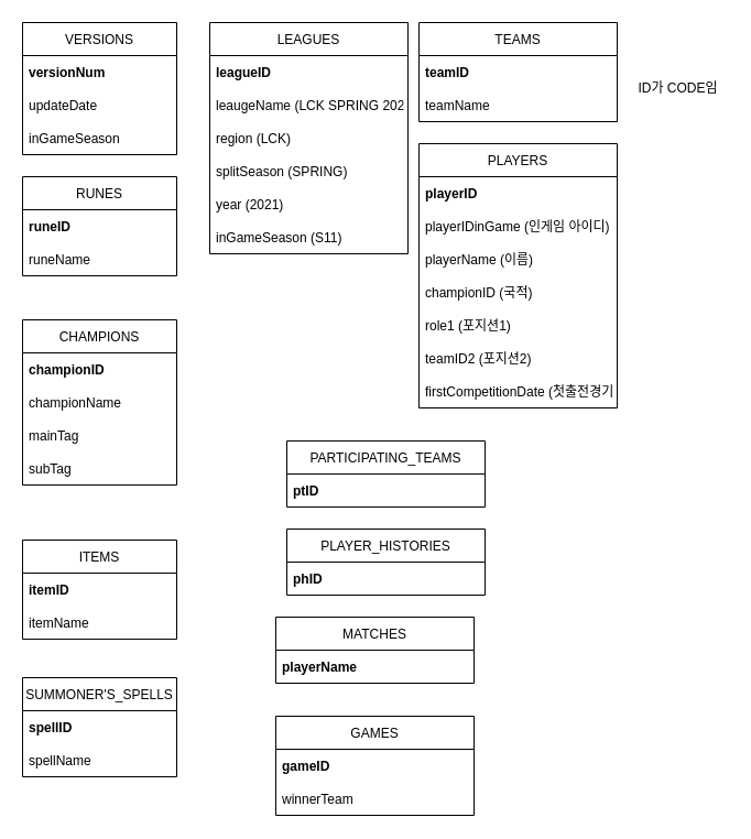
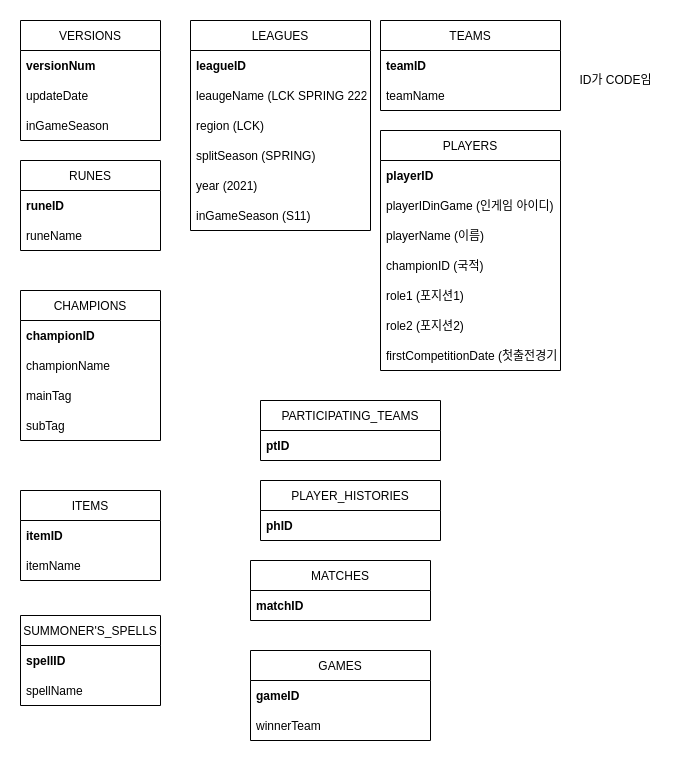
  <mxCell id="0" />
  <mxCell id="1" parent="0" />
  <mxCell id="2" value="RUNES" style="swimlane;fontStyle=0;childLayout=stackLayout;horizontal=1;startSize=30;horizontalStack=0;resizeParent=1;resizeParentMax=0;resizeLast=0;collapsible=1;marginBottom=0;" vertex="1" parent="1"><mxGeometry x="20" y="160" width="140" height="90" as="geometry"><mxRectangle x="120" y="80" width="50" height="30" as="alternateBounds" /></mxGeometry></mxCell>
  <mxCell id="3" value="runeID" style="text;strokeColor=none;fillColor=none;align=left;verticalAlign=middle;spacingLeft=4;spacingRight=4;overflow=hidden;points=[[0,0.5],[1,0.5]];portConstraint=eastwest;rotatable=0;fontStyle=1" vertex="1" parent="2"><mxGeometry y="30" width="140" height="30" as="geometry" /></mxCell>
  <mxCell id="4" value="runeName" style="text;strokeColor=none;fillColor=none;align=left;verticalAlign=middle;spacingLeft=4;spacingRight=4;overflow=hidden;points=[[0,0.5],[1,0.5]];portConstraint=eastwest;rotatable=0;" vertex="1" parent="2"><mxGeometry y="60" width="140" height="30" as="geometry" /></mxCell>
  <mxCell id="5" value="CHAMPIONS" style="swimlane;fontStyle=0;childLayout=stackLayout;horizontal=1;startSize=30;horizontalStack=0;resizeParent=1;resizeParentMax=0;resizeLast=0;collapsible=1;marginBottom=0;" vertex="1" parent="1"><mxGeometry x="20" y="290" width="140" height="150" as="geometry"><mxRectangle x="120" y="80" width="50" height="30" as="alternateBounds" /></mxGeometry></mxCell>
  <mxCell id="6" value="championID" style="text;strokeColor=none;fillColor=none;align=left;verticalAlign=middle;spacingLeft=4;spacingRight=4;overflow=hidden;points=[[0,0.5],[1,0.5]];portConstraint=eastwest;rotatable=0;fontStyle=1" vertex="1" parent="5"><mxGeometry y="30" width="140" height="30" as="geometry" /></mxCell>
  <mxCell id="7" value="championName" style="text;strokeColor=none;fillColor=none;align=left;verticalAlign=middle;spacingLeft=4;spacingRight=4;overflow=hidden;points=[[0,0.5],[1,0.5]];portConstraint=eastwest;rotatable=0;" vertex="1" parent="5"><mxGeometry y="60" width="140" height="30" as="geometry" /></mxCell>
  <mxCell id="8" value="mainTag" style="text;strokeColor=none;fillColor=none;align=left;verticalAlign=middle;spacingLeft=4;spacingRight=4;overflow=hidden;points=[[0,0.5],[1,0.5]];portConstraint=eastwest;rotatable=0;" vertex="1" parent="5"><mxGeometry y="90" width="140" height="30" as="geometry" /></mxCell>
  <mxCell id="9" value="subTag" style="text;strokeColor=none;fillColor=none;align=left;verticalAlign=middle;spacingLeft=4;spacingRight=4;overflow=hidden;points=[[0,0.5],[1,0.5]];portConstraint=eastwest;rotatable=0;" vertex="1" parent="5"><mxGeometry y="120" width="140" height="30" as="geometry" /></mxCell>
  <mxCell id="10" value="ITEMS" style="swimlane;fontStyle=0;childLayout=stackLayout;horizontal=1;startSize=30;horizontalStack=0;resizeParent=1;resizeParentMax=0;resizeLast=0;collapsible=1;marginBottom=0;" vertex="1" parent="1"><mxGeometry x="20" y="490" width="140" height="90" as="geometry"><mxRectangle x="120" y="80" width="50" height="30" as="alternateBounds" /></mxGeometry></mxCell>
  <mxCell id="11" value="itemID" style="text;strokeColor=none;fillColor=none;align=left;verticalAlign=middle;spacingLeft=4;spacingRight=4;overflow=hidden;points=[[0,0.5],[1,0.5]];portConstraint=eastwest;rotatable=0;fontStyle=1" vertex="1" parent="10"><mxGeometry y="30" width="140" height="30" as="geometry" /></mxCell>
  <mxCell id="12" value="itemName" style="text;strokeColor=none;fillColor=none;align=left;verticalAlign=middle;spacingLeft=4;spacingRight=4;overflow=hidden;points=[[0,0.5],[1,0.5]];portConstraint=eastwest;rotatable=0;" vertex="1" parent="10"><mxGeometry y="60" width="140" height="30" as="geometry" /></mxCell>
  <mxCell id="13" value="SUMMONER'S_SPELLS" style="swimlane;fontStyle=0;childLayout=stackLayout;horizontal=1;startSize=30;horizontalStack=0;resizeParent=1;resizeParentMax=0;resizeLast=0;collapsible=1;marginBottom=0;" vertex="1" parent="1"><mxGeometry x="20" y="615" width="140" height="90" as="geometry"><mxRectangle x="120" y="80" width="50" height="30" as="alternateBounds" /></mxGeometry></mxCell>
  <mxCell id="14" value="spellID" style="text;strokeColor=none;fillColor=none;align=left;verticalAlign=middle;spacingLeft=4;spacingRight=4;overflow=hidden;points=[[0,0.5],[1,0.5]];portConstraint=eastwest;rotatable=0;fontStyle=1" vertex="1" parent="13"><mxGeometry y="30" width="140" height="30" as="geometry" /></mxCell>
  <mxCell id="15" value="spellName" style="text;strokeColor=none;fillColor=none;align=left;verticalAlign=middle;spacingLeft=4;spacingRight=4;overflow=hidden;points=[[0,0.5],[1,0.5]];portConstraint=eastwest;rotatable=0;" vertex="1" parent="13"><mxGeometry y="60" width="140" height="30" as="geometry" /></mxCell>
  <mxCell id="16" value="VERSIONS" style="swimlane;fontStyle=0;childLayout=stackLayout;horizontal=1;startSize=30;horizontalStack=0;resizeParent=1;resizeParentMax=0;resizeLast=0;collapsible=1;marginBottom=0;" vertex="1" parent="1"><mxGeometry x="20" y="20" width="140" height="120" as="geometry"><mxRectangle x="120" y="80" width="50" height="30" as="alternateBounds" /></mxGeometry></mxCell>
  <mxCell id="17" value="versionNum" style="text;strokeColor=none;fillColor=none;align=left;verticalAlign=middle;spacingLeft=4;spacingRight=4;overflow=hidden;points=[[0,0.5],[1,0.5]];portConstraint=eastwest;rotatable=0;fontStyle=1" vertex="1" parent="16"><mxGeometry y="30" width="140" height="30" as="geometry" /></mxCell>
  <mxCell id="18" value="updateDate" style="text;strokeColor=none;fillColor=none;align=left;verticalAlign=middle;spacingLeft=4;spacingRight=4;overflow=hidden;points=[[0,0.5],[1,0.5]];portConstraint=eastwest;rotatable=0;" vertex="1" parent="16"><mxGeometry y="60" width="140" height="30" as="geometry" /></mxCell>
  <mxCell id="19" value="inGameSeason" style="text;strokeColor=none;fillColor=none;align=left;verticalAlign=middle;spacingLeft=4;spacingRight=4;overflow=hidden;points=[[0,0.5],[1,0.5]];portConstraint=eastwest;rotatable=0;" vertex="1" parent="16"><mxGeometry y="90" width="140" height="30" as="geometry" /></mxCell>
  <mxCell id="20" value="LEAGUES" style="swimlane;fontStyle=0;childLayout=stackLayout;horizontal=1;startSize=30;horizontalStack=0;resizeParent=1;resizeParentMax=0;resizeLast=0;collapsible=1;marginBottom=0;" vertex="1" parent="1"><mxGeometry x="190" y="20" width="180" height="210" as="geometry"><mxRectangle x="120" y="80" width="50" height="30" as="alternateBounds" /></mxGeometry></mxCell>
  <mxCell id="21" value="leagueID" style="text;strokeColor=none;fillColor=none;align=left;verticalAlign=middle;spacingLeft=4;spacingRight=4;overflow=hidden;points=[[0,0.5],[1,0.5]];portConstraint=eastwest;rotatable=0;fontStyle=1" vertex="1" parent="20"><mxGeometry y="30" width="180" height="30" as="geometry" /></mxCell>
- <mxCell id="22" value="leaugeName (LCK SPRING 2021)" style="text;strokeColor=none;fillColor=none;align=left;verticalAlign=middle;spacingLeft=4;spacingRight=4;overflow=hidden;points=[[0,0.5],[1,0.5]];portConstraint=eastwest;rotatable=0;fontStyle=0" vertex="1" parent="20"><mxGeometry y="60" width="180" height="30" as="geometry" /></mxCell>
+ <mxCell id="22" value="leaugeName (LCK SPRING 2221)" style="text;strokeColor=none;fillColor=none;align=left;verticalAlign=middle;spacingLeft=4;spacingRight=4;overflow=hidden;points=[[0,0.5],[1,0.5]];portConstraint=eastwest;rotatable=0;fontStyle=0" vertex="1" parent="20"><mxGeometry y="60" width="180" height="30" as="geometry" /></mxCell>
  <mxCell id="23" value="region (LCK)" style="text;strokeColor=none;fillColor=none;align=left;verticalAlign=middle;spacingLeft=4;spacingRight=4;overflow=hidden;points=[[0,0.5],[1,0.5]];portConstraint=eastwest;rotatable=0;" vertex="1" parent="20"><mxGeometry y="90" width="180" height="30" as="geometry" /></mxCell>
  <mxCell id="24" value="splitSeason (SPRING)" style="text;strokeColor=none;fillColor=none;align=left;verticalAlign=middle;spacingLeft=4;spacingRight=4;overflow=hidden;points=[[0,0.5],[1,0.5]];portConstraint=eastwest;rotatable=0;" vertex="1" parent="20"><mxGeometry y="120" width="180" height="30" as="geometry" /></mxCell>
  <mxCell id="25" value="year (2021)" style="text;strokeColor=none;fillColor=none;align=left;verticalAlign=middle;spacingLeft=4;spacingRight=4;overflow=hidden;points=[[0,0.5],[1,0.5]];portConstraint=eastwest;rotatable=0;" vertex="1" parent="20"><mxGeometry y="150" width="180" height="30" as="geometry" /></mxCell>
  <mxCell id="26" value="inGameSeason (S11)" style="text;strokeColor=none;fillColor=none;align=left;verticalAlign=middle;spacingLeft=4;spacingRight=4;overflow=hidden;points=[[0,0.5],[1,0.5]];portConstraint=eastwest;rotatable=0;" vertex="1" parent="20"><mxGeometry y="180" width="180" height="30" as="geometry" /></mxCell>
  <mxCell id="27" value="TEAMS" style="swimlane;fontStyle=0;childLayout=stackLayout;horizontal=1;startSize=30;horizontalStack=0;resizeParent=1;resizeParentMax=0;resizeLast=0;collapsible=1;marginBottom=0;" vertex="1" parent="1"><mxGeometry x="380" y="20" width="180" height="90" as="geometry"><mxRectangle x="120" y="80" width="50" height="30" as="alternateBounds" /></mxGeometry></mxCell>
  <mxCell id="28" value="teamID" style="text;strokeColor=none;fillColor=none;align=left;verticalAlign=middle;spacingLeft=4;spacingRight=4;overflow=hidden;points=[[0,0.5],[1,0.5]];portConstraint=eastwest;rotatable=0;fontStyle=1" vertex="1" parent="27"><mxGeometry y="30" width="180" height="30" as="geometry" /></mxCell>
  <mxCell id="29" value="teamName" style="text;strokeColor=none;fillColor=none;align=left;verticalAlign=middle;spacingLeft=4;spacingRight=4;overflow=hidden;points=[[0,0.5],[1,0.5]];portConstraint=eastwest;rotatable=0;fontStyle=0" vertex="1" parent="27"><mxGeometry y="60" width="180" height="30" as="geometry" /></mxCell>
  <mxCell id="30" value="PLAYERS" style="swimlane;fontStyle=0;childLayout=stackLayout;horizontal=1;startSize=30;horizontalStack=0;resizeParent=1;resizeParentMax=0;resizeLast=0;collapsible=1;marginBottom=0;" vertex="1" parent="1"><mxGeometry x="380" y="130" width="180" height="240" as="geometry"><mxRectangle x="120" y="80" width="50" height="30" as="alternateBounds" /></mxGeometry></mxCell>
  <mxCell id="31" value="playerID" style="text;strokeColor=none;fillColor=none;align=left;verticalAlign=middle;spacingLeft=4;spacingRight=4;overflow=hidden;points=[[0,0.5],[1,0.5]];portConstraint=eastwest;rotatable=0;fontStyle=1" vertex="1" parent="30"><mxGeometry y="30" width="180" height="30" as="geometry" /></mxCell>
  <mxCell id="32" value="playerIDinGame (인게임 아이디)" style="text;strokeColor=none;fillColor=none;align=left;verticalAlign=middle;spacingLeft=4;spacingRight=4;overflow=hidden;points=[[0,0.5],[1,0.5]];portConstraint=eastwest;rotatable=0;fontStyle=0" vertex="1" parent="30"><mxGeometry y="60" width="180" height="30" as="geometry" /></mxCell>
  <mxCell id="33" value="playerName (이름)" style="text;strokeColor=none;fillColor=none;align=left;verticalAlign=middle;spacingLeft=4;spacingRight=4;overflow=hidden;points=[[0,0.5],[1,0.5]];portConstraint=eastwest;rotatable=0;fontStyle=0" vertex="1" parent="30"><mxGeometry y="90" width="180" height="30" as="geometry" /></mxCell>
  <mxCell id="34" value="championID (국적)" style="text;strokeColor=none;fillColor=none;align=left;verticalAlign=middle;spacingLeft=4;spacingRight=4;overflow=hidden;points=[[0,0.5],[1,0.5]];portConstraint=eastwest;rotatable=0;fontStyle=0" vertex="1" parent="30"><mxGeometry y="120" width="180" height="30" as="geometry" /></mxCell>
  <mxCell id="35" value="role1 (포지션1)" style="text;strokeColor=none;fillColor=none;align=left;verticalAlign=middle;spacingLeft=4;spacingRight=4;overflow=hidden;points=[[0,0.5],[1,0.5]];portConstraint=eastwest;rotatable=0;fontStyle=0" vertex="1" parent="30"><mxGeometry y="150" width="180" height="30" as="geometry" /></mxCell>
- <mxCell id="36" value="teamID2 (포지션2)" style="text;strokeColor=none;fillColor=none;align=left;verticalAlign=middle;spacingLeft=4;spacingRight=4;overflow=hidden;points=[[0,0.5],[1,0.5]];portConstraint=eastwest;rotatable=0;fontStyle=0" vertex="1" parent="30"><mxGeometry y="180" width="180" height="30" as="geometry" /></mxCell>
+ <mxCell id="36" value="role2 (포지션2)" style="text;strokeColor=none;fillColor=none;align=left;verticalAlign=middle;spacingLeft=4;spacingRight=4;overflow=hidden;points=[[0,0.5],[1,0.5]];portConstraint=eastwest;rotatable=0;fontStyle=0" vertex="1" parent="30"><mxGeometry y="180" width="180" height="30" as="geometry" /></mxCell>
  <mxCell id="37" value="firstCompetitionDate (첫출전경기일자)" style="text;strokeColor=none;fillColor=none;align=left;verticalAlign=middle;spacingLeft=4;spacingRight=4;overflow=hidden;points=[[0,0.5],[1,0.5]];portConstraint=eastwest;rotatable=0;fontStyle=0" vertex="1" parent="30"><mxGeometry y="210" width="180" height="30" as="geometry" /></mxCell>
  <mxCell id="38" value="ID가 CODE임" style="text;html=1;align=center;verticalAlign=middle;resizable=0;points=[];autosize=1;strokeColor=none;fillColor=none;" vertex="1" parent="1"><mxGeometry x="570" y="70" width="90" height="20" as="geometry" /></mxCell>
  <mxCell id="39" value="PARTICIPATING_TEAMS" style="swimlane;fontStyle=0;childLayout=stackLayout;horizontal=1;startSize=30;horizontalStack=0;resizeParent=1;resizeParentMax=0;resizeLast=0;collapsible=1;marginBottom=0;" vertex="1" parent="1"><mxGeometry x="260" y="400" width="180" height="60" as="geometry"><mxRectangle x="120" y="80" width="50" height="30" as="alternateBounds" /></mxGeometry></mxCell>
  <mxCell id="40" value="ptID" style="text;strokeColor=none;fillColor=none;align=left;verticalAlign=middle;spacingLeft=4;spacingRight=4;overflow=hidden;points=[[0,0.5],[1,0.5]];portConstraint=eastwest;rotatable=0;fontStyle=1" vertex="1" parent="39"><mxGeometry y="30" width="180" height="30" as="geometry" /></mxCell>
  <mxCell id="41" value="PLAYER_HISTORIES" style="swimlane;fontStyle=0;childLayout=stackLayout;horizontal=1;startSize=30;horizontalStack=0;resizeParent=1;resizeParentMax=0;resizeLast=0;collapsible=1;marginBottom=0;" vertex="1" parent="1"><mxGeometry x="260" y="480" width="180" height="60" as="geometry"><mxRectangle x="120" y="80" width="50" height="30" as="alternateBounds" /></mxGeometry></mxCell>
  <mxCell id="42" value="phID" style="text;strokeColor=none;fillColor=none;align=left;verticalAlign=middle;spacingLeft=4;spacingRight=4;overflow=hidden;points=[[0,0.5],[1,0.5]];portConstraint=eastwest;rotatable=0;fontStyle=1" vertex="1" parent="41"><mxGeometry y="30" width="180" height="30" as="geometry" /></mxCell>
  <mxCell id="43" value="MATCHES" style="swimlane;fontStyle=0;childLayout=stackLayout;horizontal=1;startSize=30;horizontalStack=0;resizeParent=1;resizeParentMax=0;resizeLast=0;collapsible=1;marginBottom=0;" vertex="1" parent="1"><mxGeometry x="250" y="560" width="180" height="60" as="geometry"><mxRectangle x="120" y="80" width="50" height="30" as="alternateBounds" /></mxGeometry></mxCell>
- <mxCell id="44" value="playerName" style="text;strokeColor=none;fillColor=none;align=left;verticalAlign=middle;spacingLeft=4;spacingRight=4;overflow=hidden;points=[[0,0.5],[1,0.5]];portConstraint=eastwest;rotatable=0;fontStyle=1" vertex="1" parent="43"><mxGeometry y="30" width="180" height="30" as="geometry" /></mxCell>
+ <mxCell id="44" value="matchID" style="text;strokeColor=none;fillColor=none;align=left;verticalAlign=middle;spacingLeft=4;spacingRight=4;overflow=hidden;points=[[0,0.5],[1,0.5]];portConstraint=eastwest;rotatable=0;fontStyle=1" vertex="1" parent="43"><mxGeometry y="30" width="180" height="30" as="geometry" /></mxCell>
  <mxCell id="45" value="GAMES" style="swimlane;fontStyle=0;childLayout=stackLayout;horizontal=1;startSize=30;horizontalStack=0;resizeParent=1;resizeParentMax=0;resizeLast=0;collapsible=1;marginBottom=0;" vertex="1" parent="1"><mxGeometry x="250" y="650" width="180" height="90" as="geometry"><mxRectangle x="120" y="80" width="50" height="30" as="alternateBounds" /></mxGeometry></mxCell>
  <mxCell id="46" value="gameID" style="text;strokeColor=none;fillColor=none;align=left;verticalAlign=middle;spacingLeft=4;spacingRight=4;overflow=hidden;points=[[0,0.5],[1,0.5]];portConstraint=eastwest;rotatable=0;fontStyle=1" vertex="1" parent="45"><mxGeometry y="30" width="180" height="30" as="geometry" /></mxCell>
  <mxCell id="47" value="winnerTeam" style="text;strokeColor=none;fillColor=none;align=left;verticalAlign=middle;spacingLeft=4;spacingRight=4;overflow=hidden;points=[[0,0.5],[1,0.5]];portConstraint=eastwest;rotatable=0;fontStyle=0" vertex="1" parent="45"><mxGeometry y="60" width="180" height="30" as="geometry" /></mxCell>
